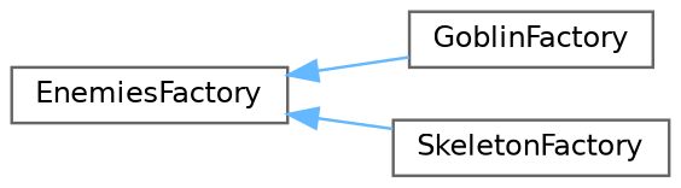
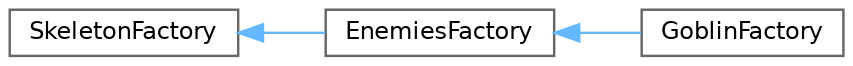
  digraph {
    rankdir=LR
    node [color=grey40 fillcolor=white fontname=Helvetica fontsize=10 shape=box style=filled]
    edge [color=steelblue1 dir=back fontname=Helvetica fontsize=10 labelfontname=Helvetica labelfontsize=10 style=solid]
    n1 [height=0.2 label=EnemiesFactory width=0.4]
    n2 [height=0.2 label=GoblinFactory width=0.4]
    n3 [height=0.2 label=SkeletonFactory width=0.4]
    n1 -> n2
-   n1 -> n3
+   n3 -> n1
  }
